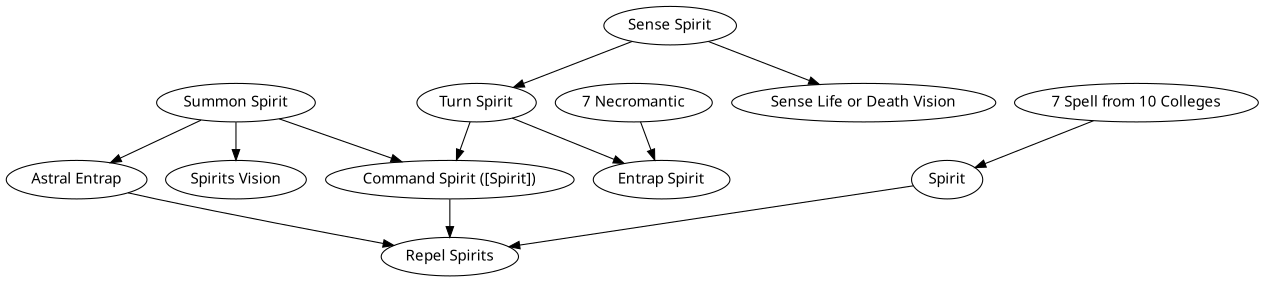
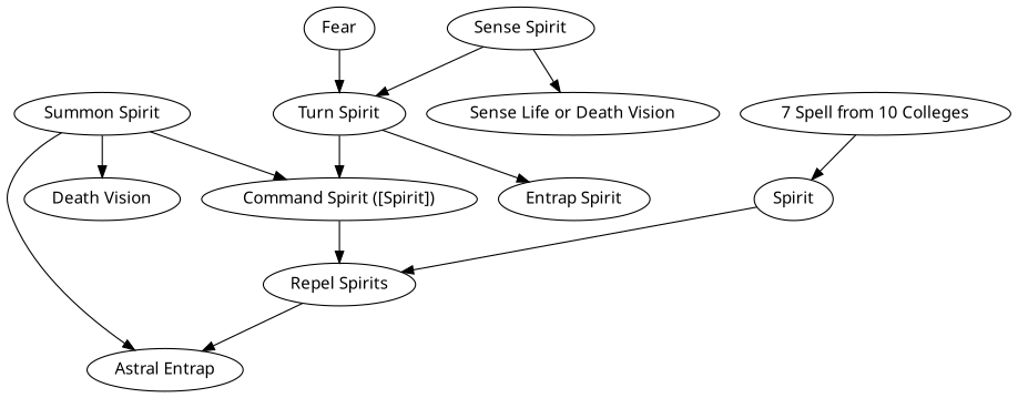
  digraph {
    fontname="Noto Sans"
    node [fontname="Noto Sans"]
    edge [fontname="Noto Sans"]
    n1 [label="Astral Entrap"]
    "Repel Spirits"
    "Summon Spirit"
    "Command Spirit ([Spirit])"
-   "Death Vision" [label="Spirits Vision"]
+   "Death Vision"
    n6 [label="7 Spell from 10 Colleges"]
    n7 [label=Spirit]
    "Turn Spirit"
    "Entrap Spirit"
-   "7 Necromantic"
    "Sense Spirit"
    "Sense Life or Death Vision"
-   n1 -> "Repel Spirits"
+   Fear
+   "Repel Spirits" -> n1
    "Summon Spirit" -> n1
    "Summon Spirit" -> "Command Spirit ([Spirit])"
    "Summon Spirit" -> "Death Vision"
    "Command Spirit ([Spirit])" -> "Repel Spirits"
    n6 -> n7
    n7 -> "Repel Spirits"
    "Turn Spirit" -> "Command Spirit ([Spirit])"
    "Turn Spirit" -> "Entrap Spirit"
-   "7 Necromantic" -> "Entrap Spirit"
    "Sense Spirit" -> "Turn Spirit"
    "Sense Spirit" -> "Sense Life or Death Vision"
+   Fear -> "Turn Spirit"
  }
